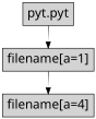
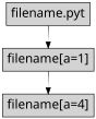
  digraph {
    rankdir=TB
    node [fontname=Monaco fontsize=20 margin=.1 penwidth=1 shape=box style=filled]
    edge [shape=rectangle style=tapered]
-   n1 [label="pyt.pyt"]
+   n1 [label="filename.pyt"]
    n2 [label="filename[a=1]"]
    n3 [label="filename[a=4]"]
    n1 -> n2
    n2 -> n3
  }
